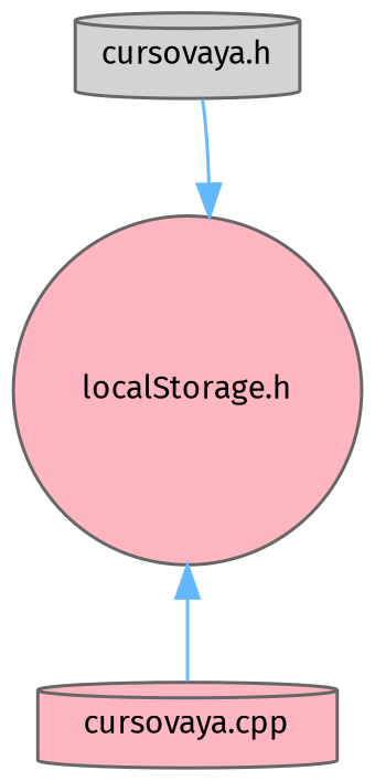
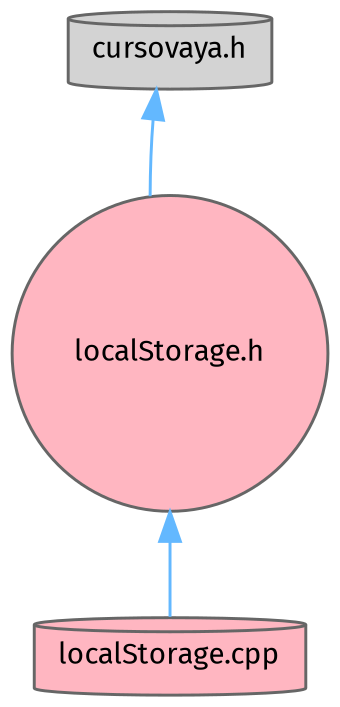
  digraph {
    fontname="Fira Sans"
    node [color=grey40 fillcolor=lightpink fontname="Fira Sans" fontsize=10 shape=cylinder style=filled]
    edge [color=steelblue1 dir=back fontname="Fira Sans" fontsize=10 labelfontname=Helvetica labelfontsize=10 style=solid]
    n1 [color=gray40 fillcolor=lightgrey fontcolor=black height=0.2 label="cursovaya.h" width=0.4]
    n2 [height=0.2 label="localStorage.h" shape=circle width=0.4]
-   n3 [height=0.2 label="cursovaya.cpp" width=0.4]
-   n2 -> n1
+   n3 [height=0.2 label="localStorage.cpp" width=0.4]
+   n1 -> n2
    n2 -> n3
  }
